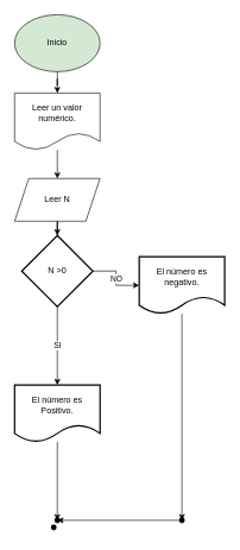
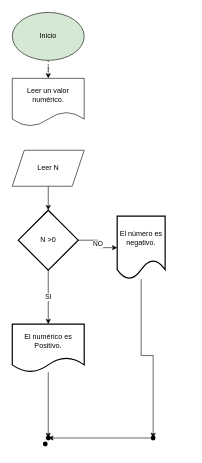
  <mxCell id="0" />
  <mxCell id="1" parent="0" />
- <mxCell id="2" value="" style="edgeStyle=orthogonalEdgeStyle;rounded=0;orthogonalLoop=1;jettySize=auto;html=1;" edge="1" parent="1" source="3" target="5"><mxGeometry relative="1" as="geometry" /></mxCell>
+ <mxCell id="2" value="" style="edgeStyle=orthogonalEdgeStyle;rounded=0;orthogonalLoop=1;jettySize=auto;html=1;dashed=1;" edge="1" parent="1" source="3" target="5"><mxGeometry relative="1" as="geometry" /></mxCell>
  <mxCell id="3" value="Inicio" style="ellipse;whiteSpace=wrap;html=1;fillColor=#d5e8d4;" vertex="1" parent="1"><mxGeometry x="20" y="20" width="120" height="80" as="geometry" /></mxCell>
- <mxCell id="4" value="" style="edgeStyle=orthogonalEdgeStyle;rounded=0;orthogonalLoop=1;jettySize=auto;html=1;" edge="1" parent="1" source="5" target="7"><mxGeometry relative="1" as="geometry" /></mxCell>
  <mxCell id="5" value="Leer un valor numérico." style="shape=document;whiteSpace=wrap;html=1;boundedLbl=1;" vertex="1" parent="1"><mxGeometry x="20" y="130" width="120" height="80" as="geometry" /></mxCell>
  <mxCell id="6" value="" style="edgeStyle=orthogonalEdgeStyle;rounded=0;orthogonalLoop=1;jettySize=auto;html=1;" edge="1" parent="1" source="7" target="10"><mxGeometry relative="1" as="geometry" /></mxCell>
  <mxCell id="7" value="Leer N" style="shape=parallelogram;perimeter=parallelogramPerimeter;whiteSpace=wrap;html=1;fixedSize=1;" vertex="1" parent="1"><mxGeometry x="20" y="250" width="120" height="60" as="geometry" /></mxCell>
  <mxCell id="8" value="NO" style="edgeStyle=orthogonalEdgeStyle;rounded=0;orthogonalLoop=1;jettySize=auto;html=1;" edge="1" parent="1" source="10" target="12"><mxGeometry relative="1" as="geometry" /></mxCell>
  <mxCell id="9" value="SI" style="edgeStyle=orthogonalEdgeStyle;rounded=0;orthogonalLoop=1;jettySize=auto;html=1;" edge="1" parent="1" source="10" target="14"><mxGeometry relative="1" as="geometry" /></mxCell>
- <mxCell id="10" value="N &amp;gt;0" style="strokeWidth=2;html=1;shape=mxgraph.flowchart.decision;whiteSpace=wrap;" vertex="1" parent="1"><mxGeometry x="30" y="330" width="100" height="100" as="geometry" /></mxCell>
+ <mxCell id="10" value="N &amp;gt;0" style="strokeWidth=2;html=1;shape=mxgraph.flowchart.decision;whiteSpace=wrap;" vertex="1" parent="1"><mxGeometry x="30" y="350" width="100" height="100" as="geometry" /></mxCell>
  <mxCell id="11" value="" style="edgeStyle=orthogonalEdgeStyle;rounded=0;orthogonalLoop=1;jettySize=auto;html=1;" edge="1" parent="1" source="12" target="16"><mxGeometry relative="1" as="geometry" /></mxCell>
- <mxCell id="12" value="El número es negativo." style="shape=document;whiteSpace=wrap;html=1;boundedLbl=1;strokeWidth=2;" vertex="1" parent="1"><mxGeometry x="195" y="360" width="120" height="80" as="geometry" /></mxCell>
+ <mxCell id="12" value="El número es negativo." style="shape=document;whiteSpace=wrap;html=1;boundedLbl=1;strokeWidth=2;" vertex="1" parent="1"><mxGeometry x="195" y="360" width="80" height="105" as="geometry" /></mxCell>
  <mxCell id="13" value="" style="edgeStyle=orthogonalEdgeStyle;rounded=0;orthogonalLoop=1;jettySize=auto;html=1;entryX=0.25;entryY=0.54;entryDx=0;entryDy=0;entryPerimeter=0;" edge="1" parent="1" source="14" target="18"><mxGeometry relative="1" as="geometry" /></mxCell>
- <mxCell id="14" value="El número es Positivo." style="shape=document;whiteSpace=wrap;html=1;boundedLbl=1;strokeWidth=2;" vertex="1" parent="1"><mxGeometry x="20" y="540" width="120" height="80" as="geometry" /></mxCell>
+ <mxCell id="14" value="El numérico es Positivo." style="shape=document;whiteSpace=wrap;html=1;boundedLbl=1;strokeWidth=2;" vertex="1" parent="1"><mxGeometry x="20" y="540" width="120" height="80" as="geometry" /></mxCell>
  <mxCell id="15" value="" style="edgeStyle=orthogonalEdgeStyle;rounded=0;orthogonalLoop=1;jettySize=auto;html=1;" edge="1" parent="1" source="16" target="18"><mxGeometry relative="1" as="geometry" /></mxCell>
  <mxCell id="16" value="" style="shape=waypoint;sketch=0;size=6;pointerEvents=1;points=[];fillColor=default;resizable=0;rotatable=0;perimeter=centerPerimeter;snapToPoint=1;strokeWidth=2;" vertex="1" parent="1"><mxGeometry x="245" y="720" width="20" height="20" as="geometry" /></mxCell>
  <mxCell id="17" value="" style="shape=waypoint;sketch=0;size=6;pointerEvents=1;points=[];fillColor=default;resizable=0;rotatable=0;perimeter=centerPerimeter;snapToPoint=1;strokeWidth=2;" vertex="1" parent="1"><mxGeometry x="65" y="730" width="20" height="20" as="geometry" /></mxCell>
  <mxCell id="18" value="" style="shape=waypoint;sketch=0;size=6;pointerEvents=1;points=[];fillColor=default;resizable=0;rotatable=0;perimeter=centerPerimeter;snapToPoint=1;strokeWidth=2;" vertex="1" parent="1"><mxGeometry x="70" y="720" width="20" height="20" as="geometry" /></mxCell>
